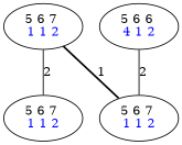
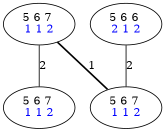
  graph {
    edge [style=solid]
    n1 [label=<5 6 7 <BR/> <FONT COLOR="BLUE">1 1 2 </FONT>>]
    n2 [label=<5 6 7 <BR/> <FONT COLOR="BLUE">1 1 2 </FONT>>]
    n3 [label=<5 6 7 <BR/> <FONT COLOR="BLUE">1 1 2 </FONT>>]
-   n4 [label=<5 6 6 <BR/> <FONT COLOR="BLUE">4 1 2 </FONT>>]
+   n4 [label=<5 6 6 <BR/> <FONT COLOR="BLUE">2 1 2 </FONT>>]
    n1 -- n2 [label=2]
    n1 -- n3 [label=1 style=bold]
    n4 -- n3 [label=2]
  }
